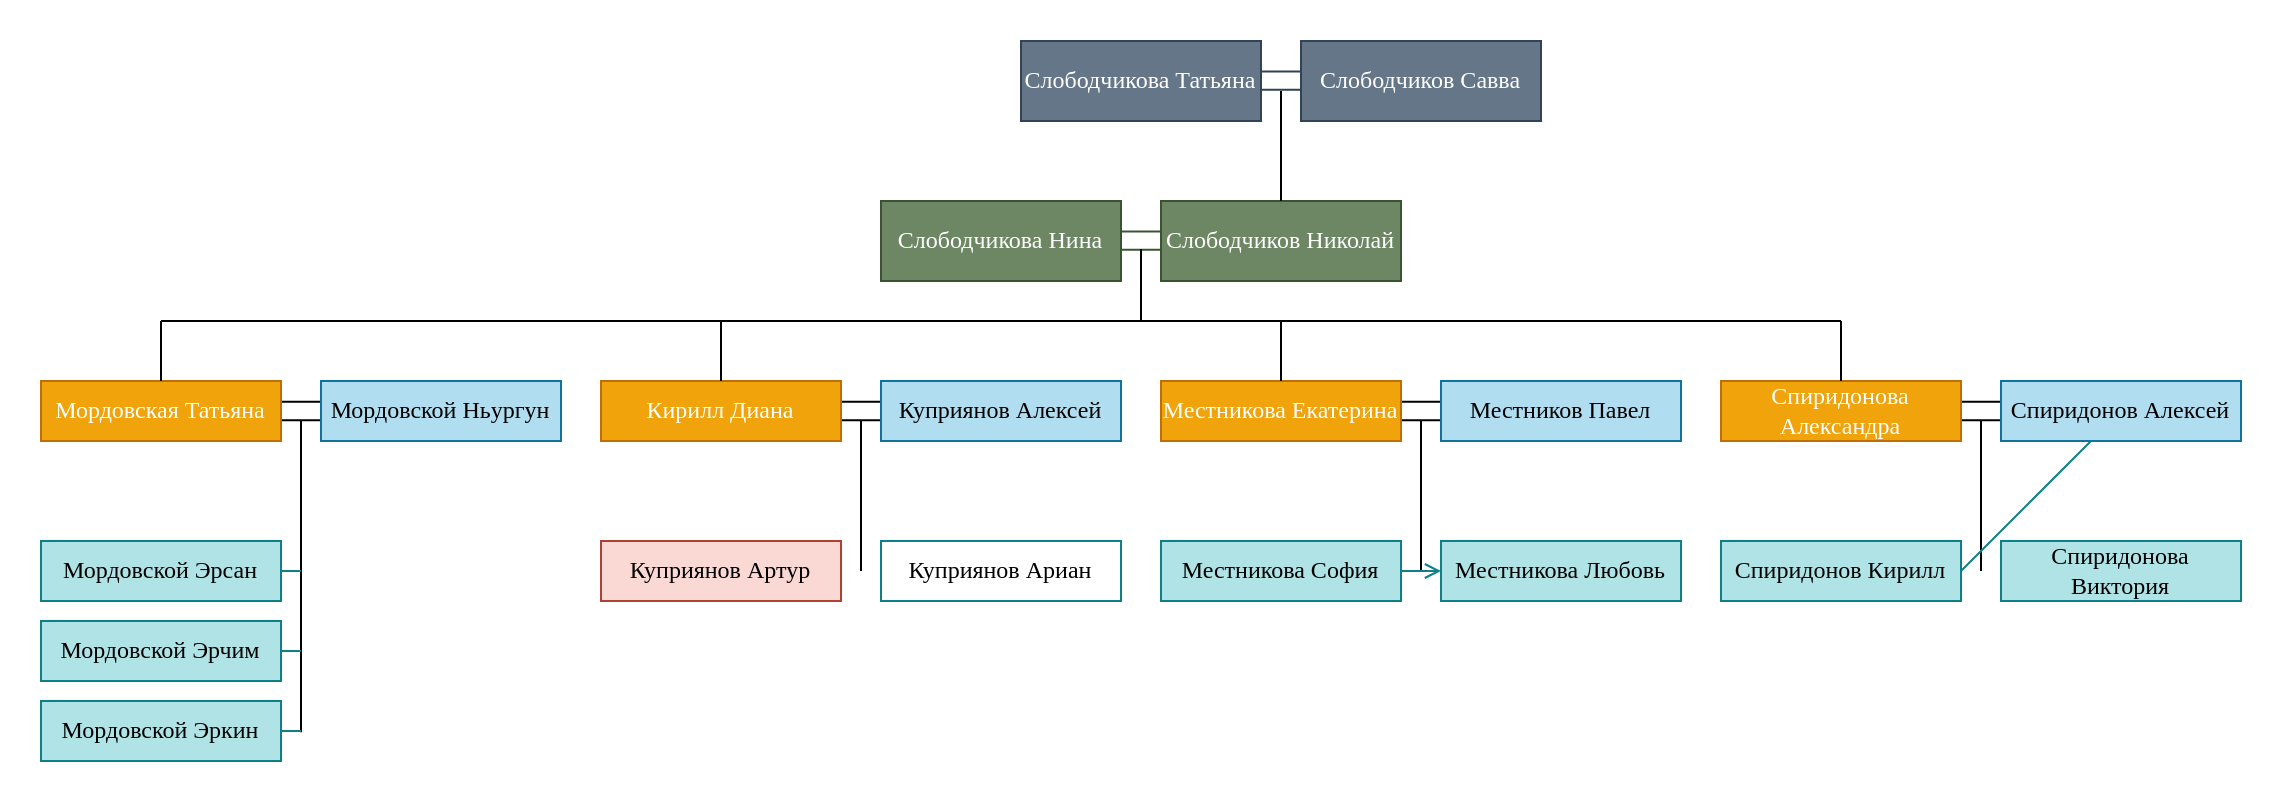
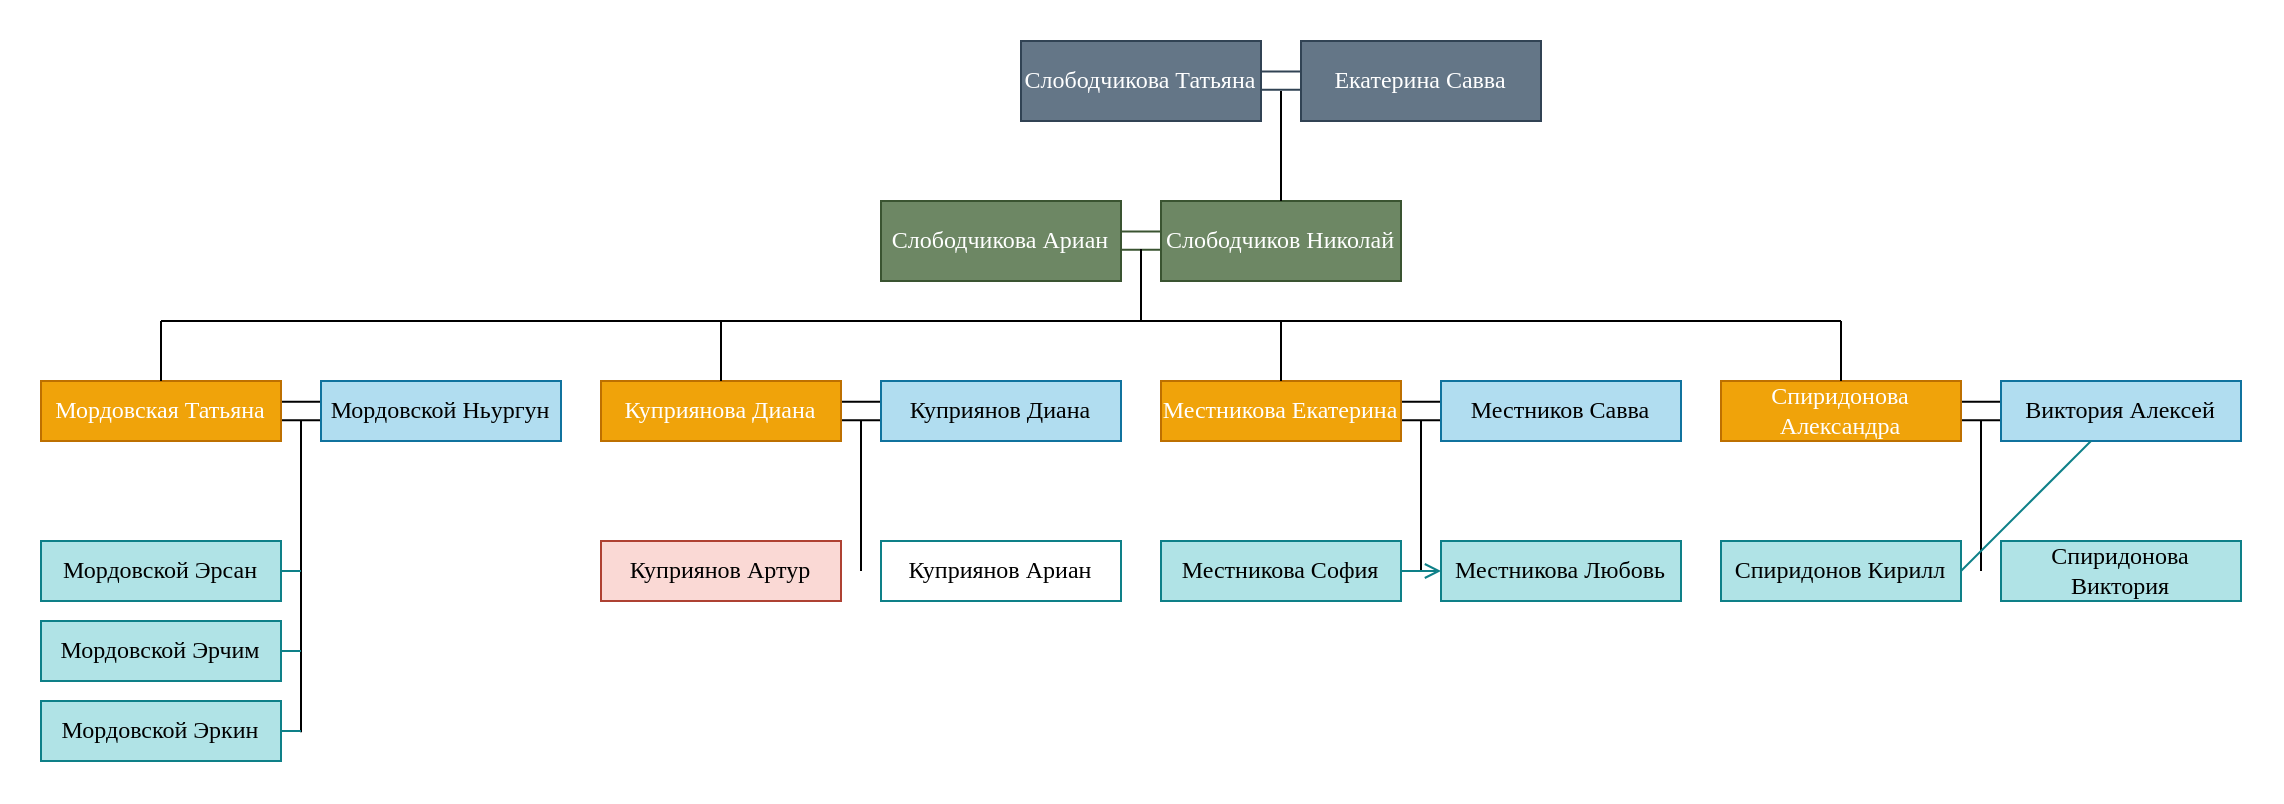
  <mxCell id="0" />
  <mxCell id="1" parent="0" />
  <mxCell id="2" value="Куприянов Артур" style="rounded=0;whiteSpace=wrap;html=1;fillColor=#fad9d5;strokeColor=#ae4132;fontFamily=Verdana;" vertex="1" parent="1"><mxGeometry x="300" y="270" width="120" height="30" as="geometry" /></mxCell>
  <mxCell id="3" value="Куприянов Ариан" style="rounded=0;whiteSpace=wrap;html=1;fillColor=#ffffff;strokeColor=#0e8088;fontFamily=Verdana;" vertex="1" parent="1"><mxGeometry x="440" y="270" width="120" height="30" as="geometry" /></mxCell>
  <mxCell id="4" style="edgeStyle=orthogonalEdgeStyle;rounded=0;orthogonalLoop=1;jettySize=auto;html=1;exitX=1;exitY=0.5;exitDx=0;exitDy=0;entryX=0;entryY=0.5;entryDx=0;entryDy=0;endArrow=none;endFill=0;shape=link;width=-9.194;fontFamily=Verdana;" edge="1" parent="1" source="5" target="6"><mxGeometry relative="1" as="geometry" /></mxCell>
- <mxCell id="5" value="Кирилл Диана" style="rounded=0;whiteSpace=wrap;html=1;fillColor=#f0a30a;strokeColor=#BD7000;fontColor=#ffffff;fontFamily=Verdana;" vertex="1" parent="1"><mxGeometry x="300" y="190" width="120" height="30" as="geometry" /></mxCell>
- <mxCell id="6" value="Куприянов Алексей" style="rounded=0;whiteSpace=wrap;html=1;fillColor=#b1ddf0;strokeColor=#10739e;fontFamily=Verdana;" vertex="1" parent="1"><mxGeometry x="440" y="190" width="120" height="30" as="geometry" /></mxCell>
+ <mxCell id="5" value="Куприянова Диана" style="rounded=0;whiteSpace=wrap;html=1;fillColor=#f0a30a;strokeColor=#BD7000;fontColor=#ffffff;fontFamily=Verdana;" vertex="1" parent="1"><mxGeometry x="300" y="190" width="120" height="30" as="geometry" /></mxCell>
+ <mxCell id="6" value="Куприянов Диана" style="rounded=0;whiteSpace=wrap;html=1;fillColor=#b1ddf0;strokeColor=#10739e;fontFamily=Verdana;" vertex="1" parent="1"><mxGeometry x="440" y="190" width="120" height="30" as="geometry" /></mxCell>
  <mxCell id="7" value="" style="endArrow=none;html=1;fontFamily=Verdana;" edge="1" parent="1"><mxGeometry width="50" height="50" relative="1" as="geometry"><mxPoint x="430" y="285" as="sourcePoint" /><mxPoint x="430" y="210" as="targetPoint" /></mxGeometry></mxCell>
  <mxCell id="8" value="Мордовской Эрсан" style="rounded=0;whiteSpace=wrap;html=1;fillColor=#b0e3e6;strokeColor=#0e8088;fontFamily=Verdana;" vertex="1" parent="1"><mxGeometry x="20" y="270" width="120" height="30" as="geometry" /></mxCell>
  <mxCell id="9" value="Мордовской Эрчим" style="rounded=0;whiteSpace=wrap;html=1;fillColor=#b0e3e6;strokeColor=#0e8088;fontFamily=Verdana;" vertex="1" parent="1"><mxGeometry x="20" y="310" width="120" height="30" as="geometry" /></mxCell>
  <mxCell id="10" style="edgeStyle=orthogonalEdgeStyle;rounded=0;orthogonalLoop=1;jettySize=auto;html=1;exitX=1;exitY=0.5;exitDx=0;exitDy=0;entryX=0;entryY=0.5;entryDx=0;entryDy=0;endArrow=none;endFill=0;shape=link;width=-9.194;fontFamily=Verdana;" edge="1" source="11" target="12" parent="1"><mxGeometry relative="1" as="geometry" /></mxCell>
  <mxCell id="11" value="Мордовская Татьяна" style="rounded=0;whiteSpace=wrap;html=1;fillColor=#f0a30a;strokeColor=#BD7000;fontColor=#ffffff;fontFamily=Verdana;" vertex="1" parent="1"><mxGeometry x="20" y="190" width="120" height="30" as="geometry" /></mxCell>
  <mxCell id="12" value="Мордовской Ньургун" style="rounded=0;whiteSpace=wrap;html=1;fillColor=#b1ddf0;strokeColor=#10739e;fontFamily=Verdana;" vertex="1" parent="1"><mxGeometry x="160" y="190" width="120" height="30" as="geometry" /></mxCell>
  <mxCell id="13" value="" style="endArrow=none;html=1;fontFamily=Verdana;" edge="1" parent="1"><mxGeometry width="50" height="50" relative="1" as="geometry"><mxPoint x="150" y="365.645" as="sourcePoint" /><mxPoint x="150" y="210" as="targetPoint" /></mxGeometry></mxCell>
  <mxCell id="14" value="" style="endArrow=none;html=1;entryX=1;entryY=0.5;entryDx=0;entryDy=0;fillColor=#b0e3e6;strokeColor=#0e8088;fontFamily=Verdana;" edge="1" target="9" parent="1"><mxGeometry width="50" height="50" relative="1" as="geometry"><mxPoint x="150" y="325" as="sourcePoint" /><mxPoint x="170" y="297" as="targetPoint" /></mxGeometry></mxCell>
  <mxCell id="15" value="Мордовской Эркин" style="rounded=0;whiteSpace=wrap;html=1;fillColor=#b0e3e6;strokeColor=#0e8088;fontFamily=Verdana;" vertex="1" parent="1"><mxGeometry x="20" y="350" width="120" height="30" as="geometry" /></mxCell>
  <mxCell id="16" value="" style="endArrow=none;html=1;exitX=1;exitY=0.5;exitDx=0;exitDy=0;fillColor=#b0e3e6;strokeColor=#0e8088;fontFamily=Verdana;" edge="1" parent="1" source="15"><mxGeometry width="50" height="50" relative="1" as="geometry"><mxPoint x="130" y="440" as="sourcePoint" /><mxPoint x="150" y="365" as="targetPoint" /></mxGeometry></mxCell>
  <mxCell id="17" value="" style="endArrow=none;html=1;entryX=1;entryY=0.5;entryDx=0;entryDy=0;fillColor=#b0e3e6;strokeColor=#0e8088;fontFamily=Verdana;" edge="1" parent="1" target="8"><mxGeometry width="50" height="50" relative="1" as="geometry"><mxPoint x="150" y="285" as="sourcePoint" /><mxPoint x="150" y="335" as="targetPoint" /></mxGeometry></mxCell>
  <mxCell id="18" value="Местникова София" style="rounded=0;whiteSpace=wrap;html=1;fillColor=#b0e3e6;strokeColor=#0e8088;fontFamily=Verdana;" vertex="1" parent="1"><mxGeometry x="580" y="270" width="120" height="30" as="geometry" /></mxCell>
  <mxCell id="19" value="Местникова Любовь" style="rounded=0;whiteSpace=wrap;html=1;fillColor=#b0e3e6;strokeColor=#0e8088;fontFamily=Verdana;" vertex="1" parent="1"><mxGeometry x="720" y="270" width="120" height="30" as="geometry" /></mxCell>
  <mxCell id="20" style="edgeStyle=orthogonalEdgeStyle;rounded=0;orthogonalLoop=1;jettySize=auto;html=1;exitX=1;exitY=0.5;exitDx=0;exitDy=0;entryX=0;entryY=0.5;entryDx=0;entryDy=0;endArrow=none;endFill=0;shape=link;width=-9.194;fontFamily=Verdana;" edge="1" source="21" target="22" parent="1"><mxGeometry relative="1" as="geometry" /></mxCell>
  <mxCell id="21" value="Местникова Екатерина" style="rounded=0;whiteSpace=wrap;html=1;fillColor=#f0a30a;strokeColor=#BD7000;fontColor=#ffffff;fontFamily=Verdana;" vertex="1" parent="1"><mxGeometry x="580" y="190" width="120" height="30" as="geometry" /></mxCell>
- <mxCell id="22" value="Местников Павел" style="rounded=0;whiteSpace=wrap;html=1;fillColor=#b1ddf0;strokeColor=#10739e;fontFamily=Verdana;" vertex="1" parent="1"><mxGeometry x="720" y="190" width="120" height="30" as="geometry" /></mxCell>
+ <mxCell id="22" value="Местников Савва" style="rounded=0;whiteSpace=wrap;html=1;fillColor=#b1ddf0;strokeColor=#10739e;fontFamily=Verdana;" vertex="1" parent="1"><mxGeometry x="720" y="190" width="120" height="30" as="geometry" /></mxCell>
  <mxCell id="23" value="" style="endArrow=none;html=1;fontFamily=Verdana;" edge="1" parent="1"><mxGeometry width="50" height="50" relative="1" as="geometry"><mxPoint x="710" y="285" as="sourcePoint" /><mxPoint x="710" y="210" as="targetPoint" /></mxGeometry></mxCell>
  <mxCell id="24" value="" style="endArrow=open;html=1;entryX=0;entryY=0.5;entryDx=0;entryDy=0;exitX=1;exitY=0.5;exitDx=0;exitDy=0;fillColor=#b0e3e6;strokeColor=#0e8088;fontFamily=Verdana;" edge="1" source="18" target="19" parent="1"><mxGeometry width="50" height="50" relative="1" as="geometry"><mxPoint x="680" y="347" as="sourcePoint" /><mxPoint x="730" y="297" as="targetPoint" /></mxGeometry></mxCell>
  <mxCell id="25" value="Спиридонов Кирилл" style="rounded=0;whiteSpace=wrap;html=1;fillColor=#b0e3e6;strokeColor=#0e8088;fontFamily=Verdana;" vertex="1" parent="1"><mxGeometry x="860" y="270" width="120" height="30" as="geometry" /></mxCell>
  <mxCell id="26" value="Спиридонова Виктория" style="rounded=0;whiteSpace=wrap;html=1;fillColor=#b0e3e6;strokeColor=#0e8088;fontFamily=Verdana;" vertex="1" parent="1"><mxGeometry x="1000" y="270" width="120" height="30" as="geometry" /></mxCell>
  <mxCell id="27" style="edgeStyle=orthogonalEdgeStyle;rounded=0;orthogonalLoop=1;jettySize=auto;html=1;exitX=1;exitY=0.5;exitDx=0;exitDy=0;entryX=0;entryY=0.5;entryDx=0;entryDy=0;endArrow=none;endFill=0;shape=link;width=-9.194;fontFamily=Verdana;" edge="1" source="28" target="29" parent="1"><mxGeometry relative="1" as="geometry" /></mxCell>
  <mxCell id="28" value="Спиридонова Александра" style="rounded=0;whiteSpace=wrap;html=1;fillColor=#f0a30a;strokeColor=#BD7000;fontColor=#ffffff;fontFamily=Verdana;" vertex="1" parent="1"><mxGeometry x="860" y="190" width="120" height="30" as="geometry" /></mxCell>
- <mxCell id="29" value="Спиридонов Алексей" style="rounded=0;whiteSpace=wrap;html=1;fillColor=#b1ddf0;strokeColor=#10739e;fontFamily=Verdana;" vertex="1" parent="1"><mxGeometry x="1000" y="190" width="120" height="30" as="geometry" /></mxCell>
+ <mxCell id="29" value="Виктория Алексей" style="rounded=0;whiteSpace=wrap;html=1;fillColor=#b1ddf0;strokeColor=#10739e;fontFamily=Verdana;" vertex="1" parent="1"><mxGeometry x="1000" y="190" width="120" height="30" as="geometry" /></mxCell>
  <mxCell id="30" value="" style="endArrow=none;html=1;fontFamily=Verdana;" edge="1" parent="1"><mxGeometry width="50" height="50" relative="1" as="geometry"><mxPoint x="990" y="285" as="sourcePoint" /><mxPoint x="990" y="210" as="targetPoint" /></mxGeometry></mxCell>
  <mxCell id="31" value="" style="endArrow=none;html=1;exitX=1;exitY=0.5;exitDx=0;exitDy=0;fillColor=#b0e3e6;strokeColor=#0e8088;fontFamily=Verdana;" edge="1" source="25" target="29" parent="1"><mxGeometry width="50" height="50" relative="1" as="geometry"><mxPoint x="960" y="347" as="sourcePoint" /><mxPoint x="1010" y="297" as="targetPoint" /></mxGeometry></mxCell>
- <mxCell id="32" value="Слободчикова Нина" style="rounded=0;whiteSpace=wrap;html=1;fillColor=#6d8764;strokeColor=#3A5431;fontColor=#ffffff;fontFamily=Verdana;" vertex="1" parent="1"><mxGeometry x="440" y="100" width="120" height="40" as="geometry" /></mxCell>
+ <mxCell id="32" value="Слободчикова Ариан" style="rounded=0;whiteSpace=wrap;html=1;fillColor=#6d8764;strokeColor=#3A5431;fontColor=#ffffff;fontFamily=Verdana;" vertex="1" parent="1"><mxGeometry x="440" y="100" width="120" height="40" as="geometry" /></mxCell>
  <mxCell id="33" value="Слободчиков Николай" style="rounded=0;whiteSpace=wrap;html=1;fillColor=#6d8764;strokeColor=#3A5431;fontColor=#ffffff;fontFamily=Verdana;" vertex="1" parent="1"><mxGeometry x="580" y="100" width="120" height="40" as="geometry" /></mxCell>
  <mxCell id="34" value="Слободчикова Татьяна" style="rounded=0;whiteSpace=wrap;html=1;fillColor=#647687;strokeColor=#314354;fontColor=#ffffff;fontFamily=Verdana;" vertex="1" parent="1"><mxGeometry x="510" y="20" width="120" height="40" as="geometry" /></mxCell>
- <mxCell id="35" value="Слободчиков Савва" style="rounded=0;whiteSpace=wrap;html=1;fillColor=#647687;strokeColor=#314354;fontColor=#ffffff;fontFamily=Verdana;" vertex="1" parent="1"><mxGeometry x="650" y="20" width="120" height="40" as="geometry" /></mxCell>
+ <mxCell id="35" value="Екатерина Савва" style="rounded=0;whiteSpace=wrap;html=1;fillColor=#647687;strokeColor=#314354;fontColor=#ffffff;fontFamily=Verdana;" vertex="1" parent="1"><mxGeometry x="650" y="20" width="120" height="40" as="geometry" /></mxCell>
  <mxCell id="36" style="edgeStyle=orthogonalEdgeStyle;rounded=0;orthogonalLoop=1;jettySize=auto;html=1;exitX=1;exitY=0.5;exitDx=0;exitDy=0;entryX=0;entryY=0.5;entryDx=0;entryDy=0;endArrow=none;endFill=0;shape=link;width=-9.194;fillColor=#647687;strokeColor=#314354;fontFamily=Verdana;" edge="1" parent="1"><mxGeometry relative="1" as="geometry"><mxPoint x="630" y="39.8" as="sourcePoint" /><mxPoint x="650" y="39.8" as="targetPoint" /></mxGeometry></mxCell>
  <mxCell id="37" value="" style="endArrow=none;html=1;exitX=0.5;exitY=0;exitDx=0;exitDy=0;fontFamily=Verdana;" edge="1" parent="1" source="33"><mxGeometry width="50" height="50" relative="1" as="geometry"><mxPoint x="640" y="90" as="sourcePoint" /><mxPoint x="640" y="45" as="targetPoint" /></mxGeometry></mxCell>
  <mxCell id="38" style="edgeStyle=orthogonalEdgeStyle;rounded=0;orthogonalLoop=1;jettySize=auto;html=1;exitX=1;exitY=0.5;exitDx=0;exitDy=0;entryX=0;entryY=0.5;entryDx=0;entryDy=0;endArrow=none;endFill=0;shape=link;width=-9.194;fillColor=#6d8764;strokeColor=#3A5431;fontFamily=Verdana;" edge="1" parent="1"><mxGeometry relative="1" as="geometry"><mxPoint x="560" y="119.8" as="sourcePoint" /><mxPoint x="580" y="119.8" as="targetPoint" /></mxGeometry></mxCell>
  <mxCell id="39" value="" style="endArrow=none;html=1;fontFamily=Verdana;" edge="1" parent="1"><mxGeometry width="50" height="50" relative="1" as="geometry"><mxPoint x="80" y="160" as="sourcePoint" /><mxPoint x="920" y="160" as="targetPoint" /></mxGeometry></mxCell>
  <mxCell id="40" value="" style="endArrow=none;html=1;exitX=0.5;exitY=0;exitDx=0;exitDy=0;fontFamily=Verdana;" edge="1" parent="1" source="11"><mxGeometry width="50" height="50" relative="1" as="geometry"><mxPoint x="70" y="140" as="sourcePoint" /><mxPoint x="80" y="160" as="targetPoint" /></mxGeometry></mxCell>
  <mxCell id="41" value="" style="endArrow=none;html=1;fontFamily=Verdana;" edge="1" parent="1" source="5"><mxGeometry width="50" height="50" relative="1" as="geometry"><mxPoint x="200" y="330" as="sourcePoint" /><mxPoint x="360" y="160" as="targetPoint" /></mxGeometry></mxCell>
  <mxCell id="42" value="" style="endArrow=none;html=1;exitX=0.5;exitY=0;exitDx=0;exitDy=0;fontFamily=Verdana;" edge="1" parent="1" source="21"><mxGeometry width="50" height="50" relative="1" as="geometry"><mxPoint x="610" y="380" as="sourcePoint" /><mxPoint x="640" y="160" as="targetPoint" /></mxGeometry></mxCell>
  <mxCell id="43" value="" style="endArrow=none;html=1;exitX=0.5;exitY=0;exitDx=0;exitDy=0;fontFamily=Verdana;" edge="1" parent="1" source="28"><mxGeometry width="50" height="50" relative="1" as="geometry"><mxPoint x="870" y="120" as="sourcePoint" /><mxPoint x="920" y="160" as="targetPoint" /></mxGeometry></mxCell>
  <mxCell id="44" value="" style="endArrow=none;html=1;fontFamily=Verdana;" edge="1" parent="1"><mxGeometry width="50" height="50" relative="1" as="geometry"><mxPoint x="570" y="160" as="sourcePoint" /><mxPoint x="570" y="124" as="targetPoint" /></mxGeometry></mxCell>
